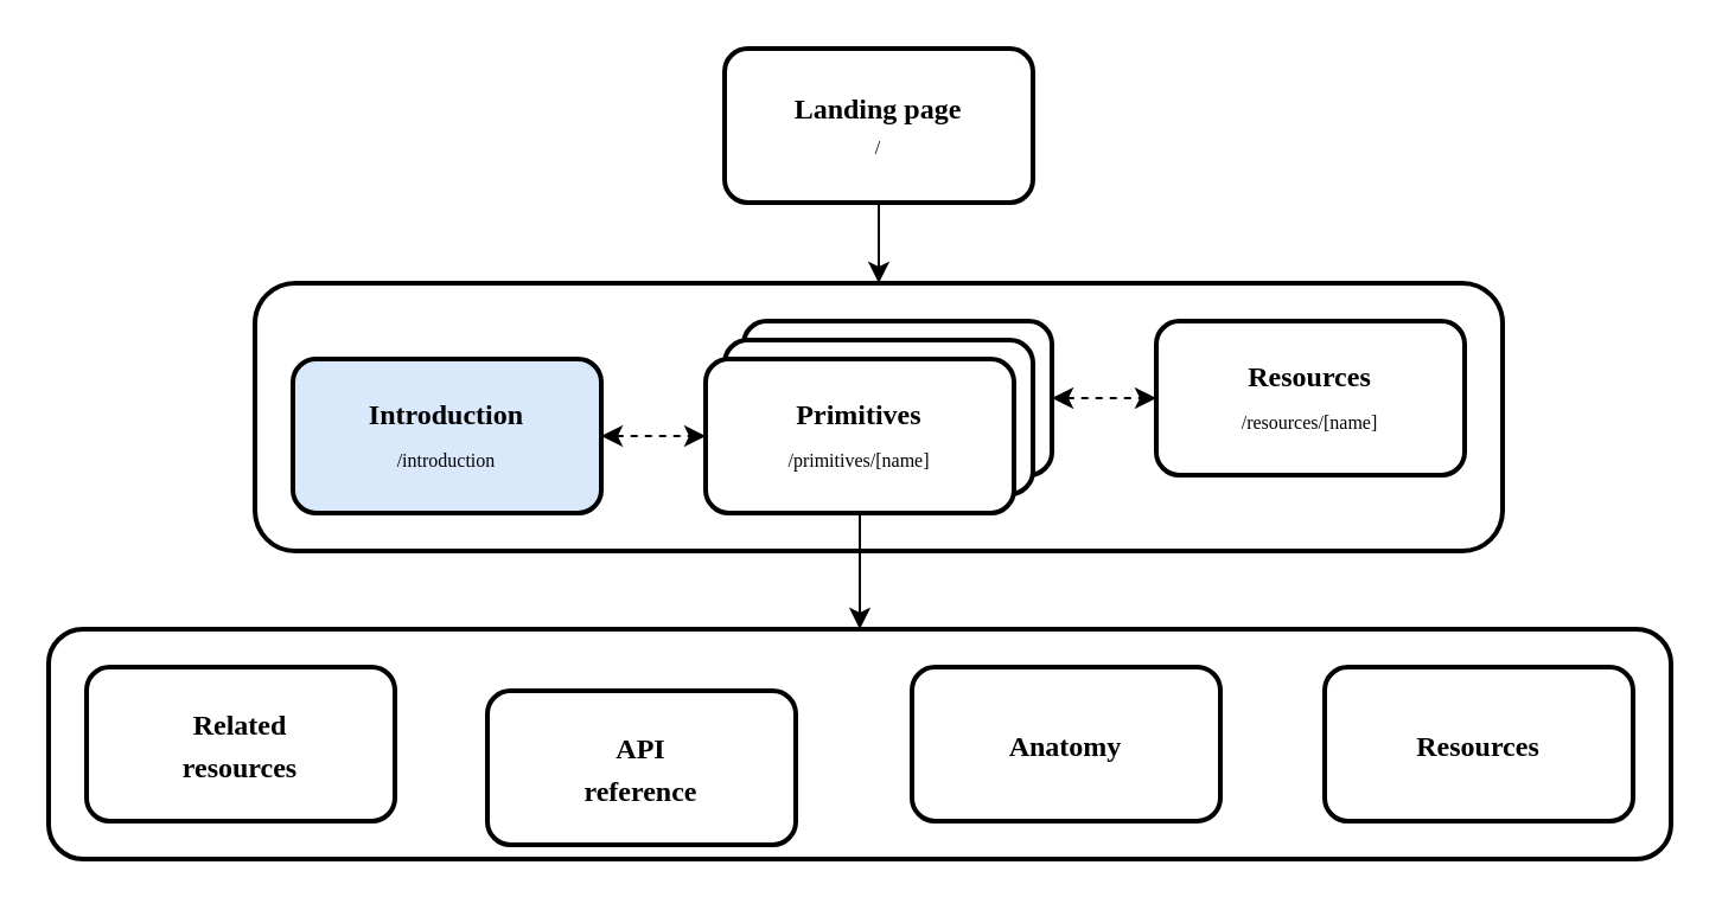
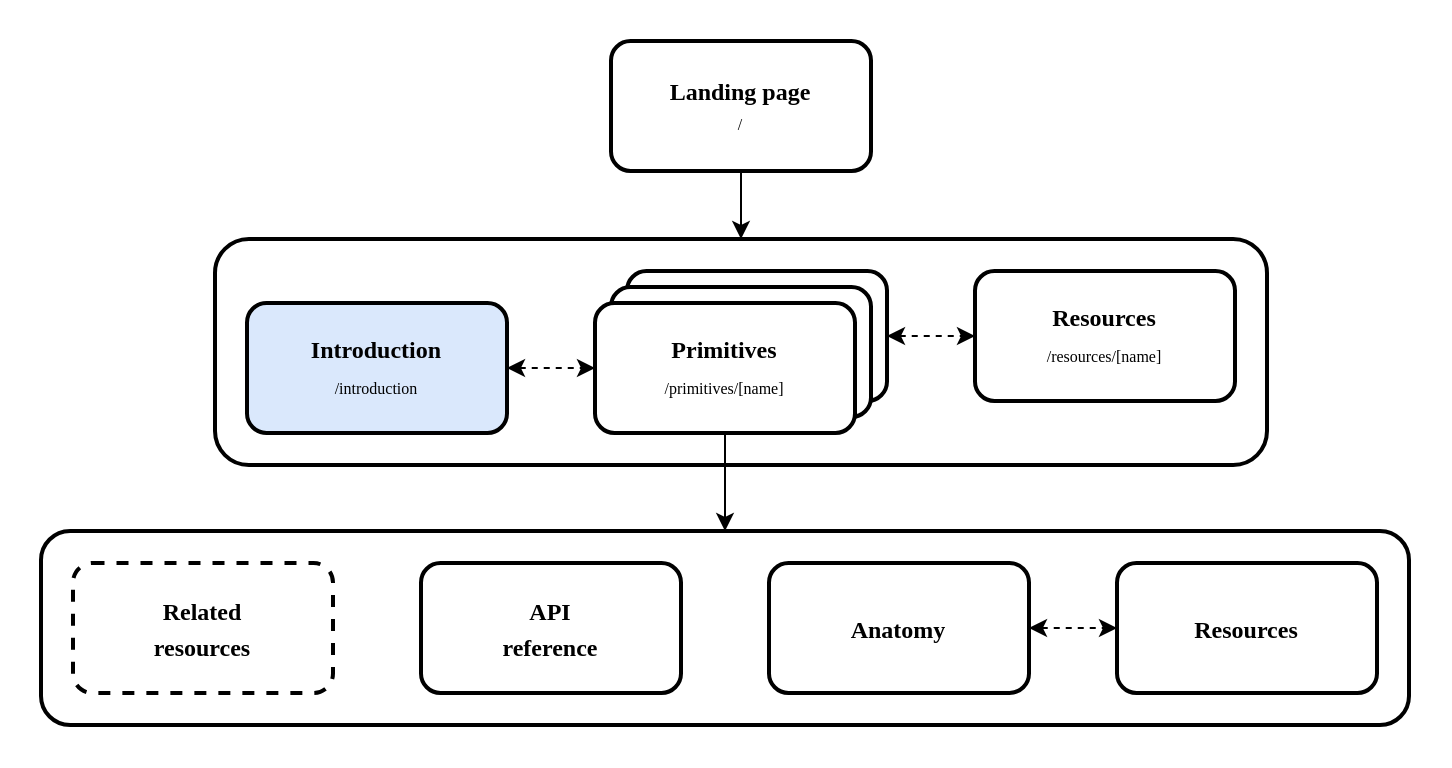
  <mxCell id="0" />
  <mxCell id="1" parent="0" />
  <mxCell id="2" value="" style="group" vertex="1" connectable="0" parent="1"><mxGeometry x="36" y="20" width="668" height="342" as="geometry" /></mxCell>
  <mxCell id="3" value="" style="group" vertex="1" connectable="0" parent="2"><mxGeometry y="261" width="668" height="81" as="geometry" /></mxCell>
  <mxCell id="4" value="" style="rounded=1;whiteSpace=wrap;html=1;strokeWidth=2;" vertex="1" parent="3"><mxGeometry x="-16" y="-16" width="684" height="97" as="geometry" /></mxCell>
- <mxCell id="5" value="&lt;div style=&quot;line-height: 150%;&quot;&gt;&lt;b&gt;&lt;font data-font-src=&quot;https://fonts.googleapis.com/css?family=Jetbrains+Mono&quot; face=&quot;Jetbrains Mono&quot;&gt;API&lt;br&gt;reference&lt;/font&gt;&lt;/b&gt;&lt;/div&gt;" style="rounded=1;whiteSpace=wrap;html=1;glass=0;shadow=0;strokeWidth=2;" vertex="1" parent="3"><mxGeometry x="169" y="10" width="130" height="65" as="geometry" /></mxCell>
+ <mxCell id="5" value="&lt;div style=&quot;line-height: 150%;&quot;&gt;&lt;b&gt;&lt;font data-font-src=&quot;https://fonts.googleapis.com/css?family=Jetbrains+Mono&quot; face=&quot;Jetbrains Mono&quot;&gt;API&lt;br&gt;reference&lt;/font&gt;&lt;/b&gt;&lt;/div&gt;" style="rounded=1;whiteSpace=wrap;html=1;glass=0;shadow=0;strokeWidth=2;" vertex="1" parent="3"><mxGeometry x="174" width="130" height="65" as="geometry" /></mxCell>
  <mxCell id="6" value="&lt;div style=&quot;line-height: 150%;&quot;&gt;&lt;b&gt;&lt;font data-font-src=&quot;https://fonts.googleapis.com/css?family=Jetbrains+Mono&quot; face=&quot;Jetbrains Mono&quot;&gt;Anatomy&lt;/font&gt;&lt;/b&gt;&lt;/div&gt;" style="rounded=1;whiteSpace=wrap;html=1;glass=0;shadow=0;strokeWidth=2;" vertex="1" parent="3"><mxGeometry x="348" width="130" height="65" as="geometry" /></mxCell>
  <mxCell id="7" value="&lt;div style=&quot;line-height: 150%;&quot;&gt;&lt;b&gt;&lt;font data-font-src=&quot;https://fonts.googleapis.com/css?family=Jetbrains+Mono&quot; face=&quot;Jetbrains Mono&quot;&gt;Resources&lt;/font&gt;&lt;/b&gt;&lt;/div&gt;" style="rounded=1;whiteSpace=wrap;html=1;glass=0;shadow=0;strokeWidth=2;" vertex="1" parent="3"><mxGeometry x="522" width="130" height="65" as="geometry" /></mxCell>
- <mxCell id="8" value="&lt;div style=&quot;line-height: 150%;&quot;&gt;&lt;b&gt;&lt;font data-font-src=&quot;https://fonts.googleapis.com/css?family=Jetbrains+Mono&quot; face=&quot;Jetbrains Mono&quot;&gt;Related&lt;/font&gt;&lt;/b&gt;&lt;/div&gt;&lt;div style=&quot;line-height: 150%;&quot;&gt;&lt;b&gt;&lt;font data-font-src=&quot;https://fonts.googleapis.com/css?family=Jetbrains+Mono&quot; face=&quot;Jetbrains Mono&quot;&gt;resources&lt;/font&gt;&lt;/b&gt;&lt;/div&gt;" style="rounded=1;whiteSpace=wrap;html=1;glass=0;shadow=0;strokeWidth=2;" vertex="1" parent="3"><mxGeometry width="130" height="65" as="geometry" /></mxCell>
+ <mxCell id="8" value="&lt;div style=&quot;line-height: 150%;&quot;&gt;&lt;b&gt;&lt;font data-font-src=&quot;https://fonts.googleapis.com/css?family=Jetbrains+Mono&quot; face=&quot;Jetbrains Mono&quot;&gt;Related&lt;/font&gt;&lt;/b&gt;&lt;/div&gt;&lt;div style=&quot;line-height: 150%;&quot;&gt;&lt;b&gt;&lt;font data-font-src=&quot;https://fonts.googleapis.com/css?family=Jetbrains+Mono&quot; face=&quot;Jetbrains Mono&quot;&gt;resources&lt;/font&gt;&lt;/b&gt;&lt;/div&gt;" style="rounded=1;whiteSpace=wrap;html=1;glass=0;shadow=0;strokeWidth=2;dashed=1;" vertex="1" parent="3"><mxGeometry width="130" height="65" as="geometry" /></mxCell>
+ <mxCell id="9" value="" style="endArrow=classic;startArrow=classic;html=1;rounded=0;exitX=1;exitY=0.5;exitDx=0;exitDy=0;entryX=0;entryY=0.5;entryDx=0;entryDy=0;dashed=1;" edge="1" parent="3" source="6" target="7"><mxGeometry width="50" height="50" relative="1" as="geometry"><mxPoint x="476" y="93" as="sourcePoint" /><mxPoint x="497" y="93" as="targetPoint" /></mxGeometry></mxCell>
  <mxCell id="10" value="" style="endArrow=classic;html=1;rounded=0;exitX=0.5;exitY=1;exitDx=0;exitDy=0;entryX=0.5;entryY=0;entryDx=0;entryDy=0;" edge="1" parent="2" source="22" target="12"><mxGeometry width="50" height="50" relative="1" as="geometry"><mxPoint x="276" y="-86" as="sourcePoint" /><mxPoint x="326" y="-136" as="targetPoint" /></mxGeometry></mxCell>
  <mxCell id="11" value="" style="group" vertex="1" connectable="0" parent="2"><mxGeometry x="71" y="99" width="526" height="113" as="geometry" /></mxCell>
  <mxCell id="12" value="" style="rounded=1;whiteSpace=wrap;html=1;strokeWidth=2;" vertex="1" parent="11"><mxGeometry width="526" height="113" as="geometry" /></mxCell>
  <mxCell id="13" value="" style="group;" vertex="1" connectable="0" parent="11"><mxGeometry x="16" y="16" width="494" height="81" as="geometry" /></mxCell>
  <mxCell id="14" value="&lt;div style=&quot;line-height: 150%;&quot;&gt;&lt;b&gt;&lt;font data-font-src=&quot;https://fonts.googleapis.com/css?family=Jetbrains+Mono&quot; face=&quot;Jetbrains Mono&quot;&gt;Introduction&lt;br&gt;&lt;/font&gt;&lt;/b&gt;&lt;span style=&quot;font-family: &amp;quot;Jetbrains Mono&amp;quot;; font-size: 8px;&quot;&gt;/introduction&lt;/span&gt;&lt;b&gt;&lt;font data-font-src=&quot;https://fonts.googleapis.com/css?family=Jetbrains+Mono&quot; face=&quot;Jetbrains Mono&quot;&gt;&lt;br&gt;&lt;/font&gt;&lt;/b&gt;&lt;/div&gt;" style="rounded=1;whiteSpace=wrap;html=1;glass=0;shadow=0;strokeWidth=2;fillColor=#dae8fc;" vertex="1" parent="13"><mxGeometry y="16" width="130" height="65" as="geometry" /></mxCell>
  <mxCell id="15" value="" style="endArrow=classic;startArrow=classic;html=1;rounded=0;exitX=1;exitY=0.5;exitDx=0;exitDy=0;entryX=0;entryY=0.5;entryDx=0;entryDy=0;dashed=1;" edge="1" parent="13" source="14" target="19"><mxGeometry width="50" height="50" relative="1" as="geometry"><mxPoint x="5" y="-48.5" as="sourcePoint" /><mxPoint x="55" y="-98.5" as="targetPoint" /></mxGeometry></mxCell>
  <mxCell id="16" value="" style="group" vertex="1" connectable="0" parent="13"><mxGeometry x="174" width="146" height="81" as="geometry" /></mxCell>
  <mxCell id="17" value="&lt;div style=&quot;line-height: 150%;&quot;&gt;&lt;br&gt;&lt;/div&gt;" style="rounded=1;whiteSpace=wrap;html=1;glass=0;shadow=0;strokeWidth=2;" vertex="1" parent="16"><mxGeometry x="16" width="130" height="65" as="geometry" /></mxCell>
  <mxCell id="18" value="&lt;div style=&quot;line-height: 150%;&quot;&gt;&lt;br&gt;&lt;/div&gt;" style="rounded=1;whiteSpace=wrap;html=1;glass=0;shadow=0;strokeWidth=2;" vertex="1" parent="16"><mxGeometry x="8" y="8" width="130" height="65" as="geometry" /></mxCell>
  <mxCell id="19" value="&lt;div style=&quot;line-height: 150%;&quot;&gt;&lt;font style=&quot;&quot; data-font-src=&quot;https://fonts.googleapis.com/css?family=Jetbrains+Mono&quot; face=&quot;Jetbrains Mono&quot;&gt;&lt;b&gt;Primitives&lt;/b&gt;&lt;br&gt;&lt;font style=&quot;font-size: 8px;&quot;&gt;/primitives/[name]&lt;/font&gt;&lt;/font&gt;&lt;/div&gt;" style="rounded=1;whiteSpace=wrap;html=1;glass=0;shadow=0;strokeWidth=2;" vertex="1" parent="16"><mxGeometry y="16" width="130" height="65" as="geometry" /></mxCell>
  <mxCell id="20" value="&lt;div style=&quot;line-height: 150%;&quot;&gt;&lt;b&gt;&lt;font data-font-src=&quot;https://fonts.googleapis.com/css?family=Jetbrains+Mono&quot; face=&quot;Jetbrains Mono&quot;&gt;Resources&lt;br&gt;&lt;/font&gt;&lt;/b&gt;&lt;span style=&quot;font-family: &amp;quot;Jetbrains Mono&amp;quot;; font-size: 8px;&quot;&gt;/resources/[name]&lt;/span&gt;&lt;b&gt;&lt;font data-font-src=&quot;https://fonts.googleapis.com/css?family=Jetbrains+Mono&quot; face=&quot;Jetbrains Mono&quot;&gt;&lt;br&gt;&lt;/font&gt;&lt;/b&gt;&lt;/div&gt;" style="rounded=1;whiteSpace=wrap;html=1;glass=0;shadow=0;strokeWidth=2;" vertex="1" parent="13"><mxGeometry x="364" width="130" height="65" as="geometry" /></mxCell>
  <mxCell id="21" value="" style="endArrow=classic;startArrow=classic;html=1;rounded=0;exitX=1;exitY=0.5;exitDx=0;exitDy=0;entryX=0;entryY=0.5;entryDx=0;entryDy=0;dashed=1;" edge="1" parent="13" source="17" target="20"><mxGeometry width="50" height="50" relative="1" as="geometry"><mxPoint x="320" y="32.35" as="sourcePoint" /><mxPoint x="364" y="32.35" as="targetPoint" /></mxGeometry></mxCell>
  <mxCell id="22" value="&lt;font data-font-src=&quot;https://fonts.googleapis.com/css?family=Jetbrains+Mono&quot; face=&quot;Jetbrains Mono&quot;&gt;&lt;b&gt;Landing page&lt;br&gt;&lt;/b&gt;&lt;span style=&quot;font-size: 8px;&quot;&gt;/&lt;/span&gt;&lt;b&gt;&lt;br&gt;&lt;/b&gt;&lt;/font&gt;" style="rounded=1;whiteSpace=wrap;html=1;glass=0;shadow=0;strokeWidth=2;" parent="2" vertex="1"><mxGeometry x="269" width="130" height="65" as="geometry" /></mxCell>
  <mxCell id="23" value="" style="endArrow=classic;html=1;rounded=0;exitX=0.5;exitY=1;exitDx=0;exitDy=0;entryX=0.5;entryY=0;entryDx=0;entryDy=0;" edge="1" parent="2" source="19" target="4"><mxGeometry width="50" height="50" relative="1" as="geometry"><mxPoint x="273" y="239" as="sourcePoint" /><mxPoint x="323" y="189" as="targetPoint" /></mxGeometry></mxCell>
